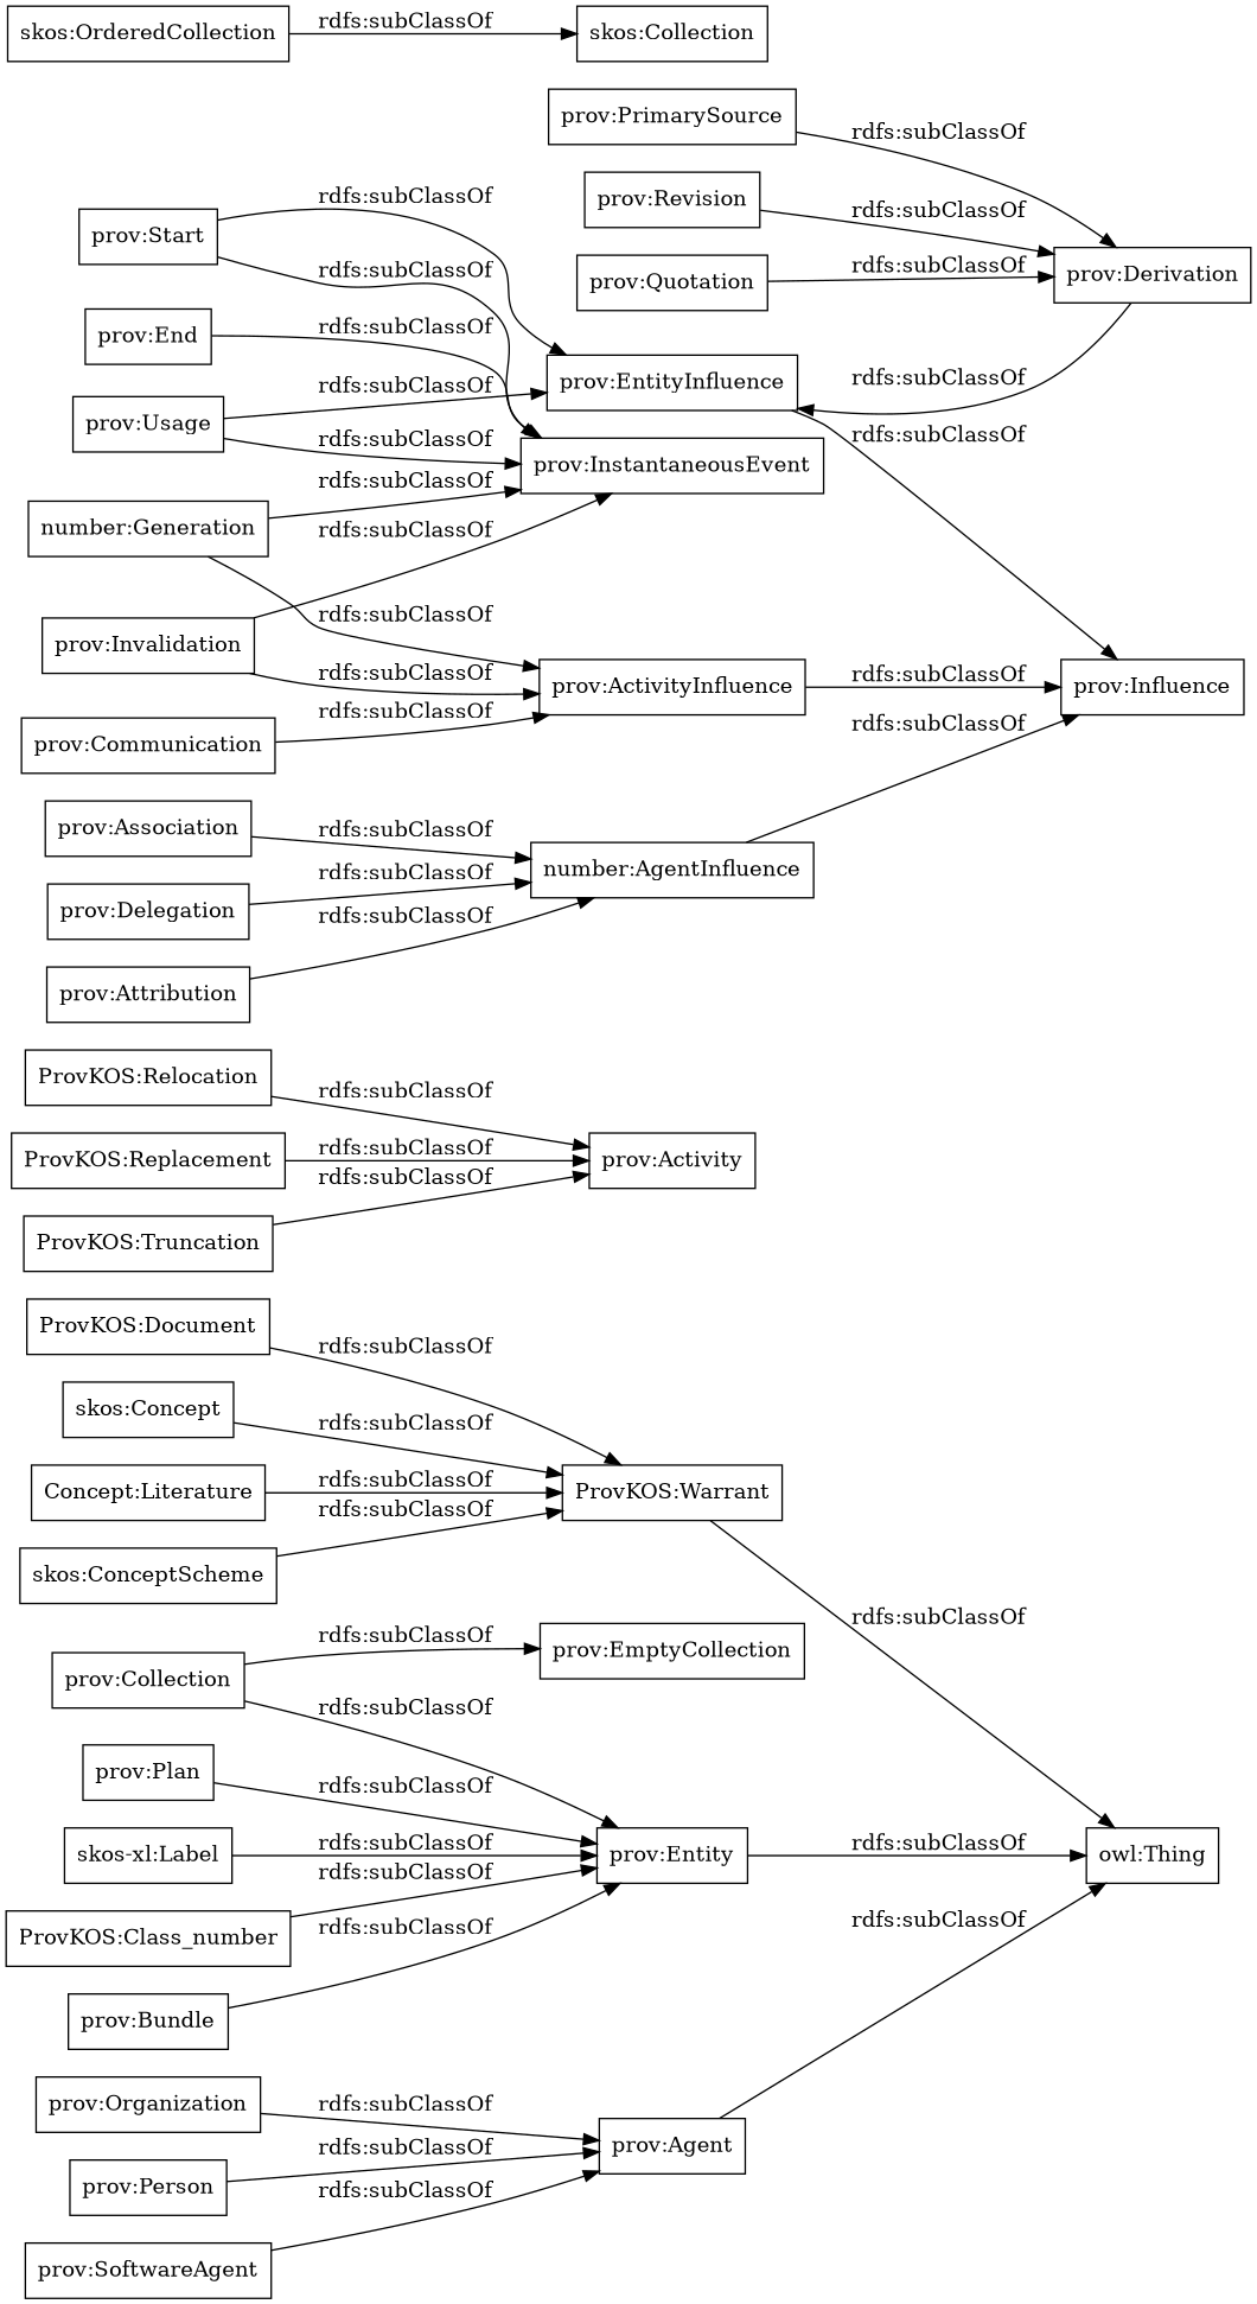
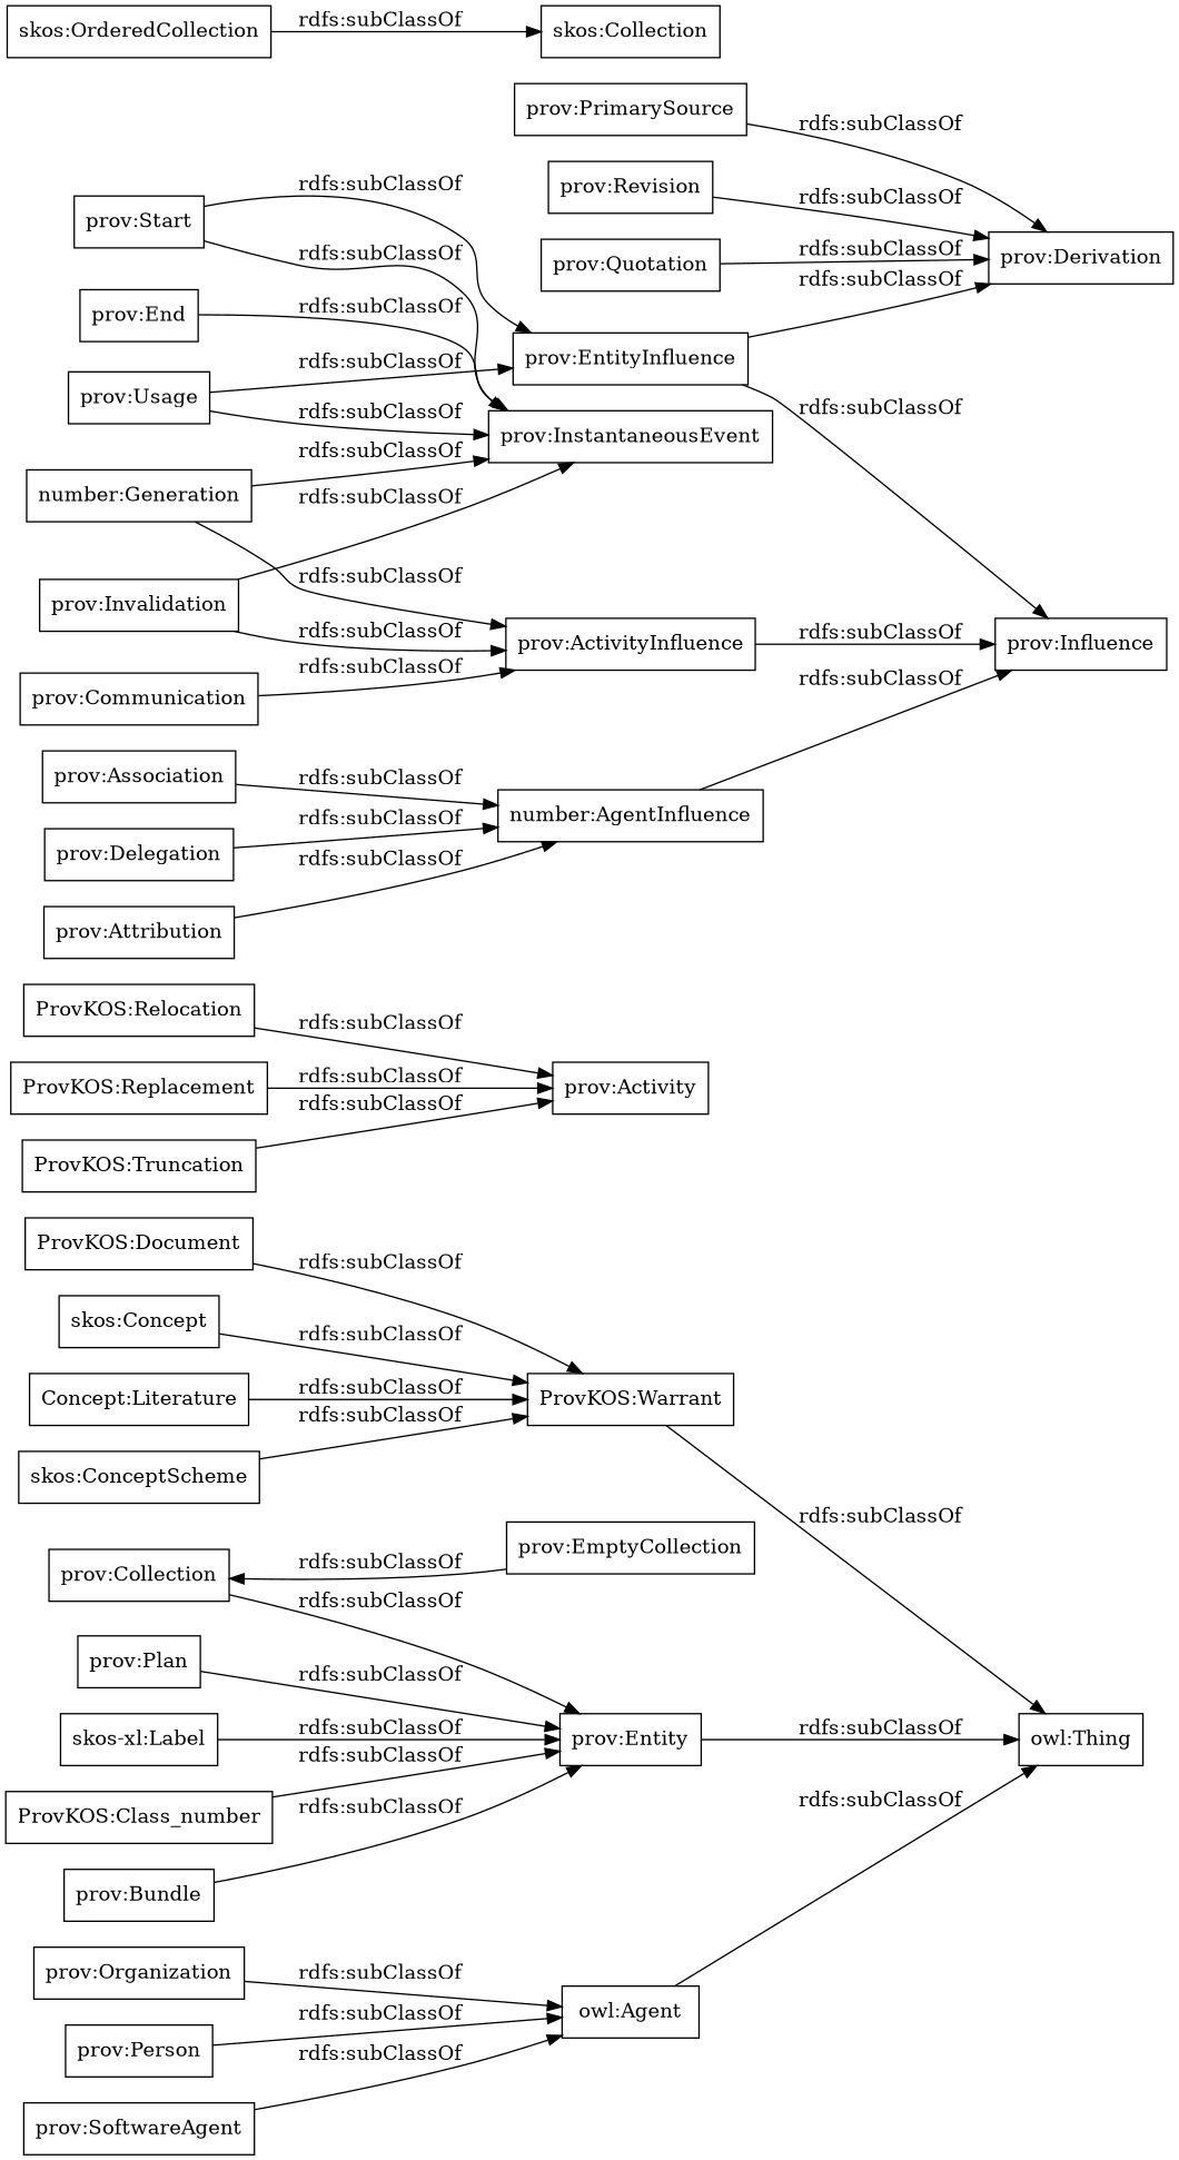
  digraph {
    rankdir=LR
    node [color=black shape=rectangle]
-   "prov:Agent"
+   "prov:Agent" [label="owl:Agent"]
    "owl:Thing"
    "ProvKOS:Warrant"
    "ProvKOS:Relocation"
    "prov:Activity"
    "prov:SoftwareAgent"
    "ProvKOS:Replacement"
    n8 [label="Concept:Literature"]
    "skos:ConceptScheme"
    "ProvKOS:Truncation"
    "prov:Organization"
    "prov:Entity"
    "ProvKOS:Document"
    "skos-xl:Label"
    "skos:Concept"
    "ProvKOS:Class_number"
    "prov:Person"
    "prov:End"
    "prov:InstantaneousEvent"
    "prov:EntityInfluence"
    "prov:Influence"
    "prov:Derivation"
    "prov:Quotation"
    "prov:Collection"
    n25 [label="number:AgentInfluence"]
    "prov:Delegation"
    "prov:Invalidation"
    "prov:ActivityInfluence"
    "prov:Bundle"
    "prov:Usage"
    "prov:Attribution"
    "prov:PrimarySource"
    "prov:EmptyCollection"
    "prov:Revision"
    "prov:Communication"
    "prov:Association"
    "prov:Start"
    "prov:Plan"
    n39 [label="number:Generation"]
    "skos:OrderedCollection"
    "skos:Collection"
    "prov:Agent" -> "owl:Thing" [label="rdfs:subClassOf"]
    "ProvKOS:Warrant" -> "owl:Thing" [label="rdfs:subClassOf"]
    "ProvKOS:Relocation" -> "prov:Activity" [label="rdfs:subClassOf"]
    "prov:SoftwareAgent" -> "prov:Agent" [label="rdfs:subClassOf"]
    "ProvKOS:Replacement" -> "prov:Activity" [label="rdfs:subClassOf"]
    n8 -> "ProvKOS:Warrant" [label="rdfs:subClassOf"]
    "skos:ConceptScheme" -> "ProvKOS:Warrant" [label="rdfs:subClassOf"]
    "ProvKOS:Truncation" -> "prov:Activity" [label="rdfs:subClassOf"]
    "prov:Organization" -> "prov:Agent" [label="rdfs:subClassOf"]
    "prov:Entity" -> "owl:Thing" [label="rdfs:subClassOf"]
    "ProvKOS:Document" -> "ProvKOS:Warrant" [label="rdfs:subClassOf"]
    "skos-xl:Label" -> "prov:Entity" [label="rdfs:subClassOf"]
    "skos:Concept" -> "ProvKOS:Warrant" [label="rdfs:subClassOf"]
    "ProvKOS:Class_number" -> "prov:Entity" [label="rdfs:subClassOf"]
    "prov:Person" -> "prov:Agent" [label="rdfs:subClassOf"]
    "prov:End" -> "prov:InstantaneousEvent" [label="rdfs:subClassOf"]
    "prov:EntityInfluence" -> "prov:Influence" [label="rdfs:subClassOf"]
-   "prov:Derivation" -> "prov:EntityInfluence" [label="rdfs:subClassOf"]
+   "prov:EntityInfluence" -> "prov:Derivation" [label="rdfs:subClassOf"]
    "prov:Quotation" -> "prov:Derivation" [label="rdfs:subClassOf"]
    "prov:Collection" -> "prov:Entity" [label="rdfs:subClassOf"]
    n25 -> "prov:Influence" [label="rdfs:subClassOf"]
    "prov:Delegation" -> n25 [label="rdfs:subClassOf"]
    "prov:Invalidation" -> "prov:InstantaneousEvent" [label="rdfs:subClassOf"]
    "prov:Invalidation" -> "prov:ActivityInfluence" [label="rdfs:subClassOf"]
    "prov:ActivityInfluence" -> "prov:Influence" [label="rdfs:subClassOf"]
    "prov:Bundle" -> "prov:Entity" [label="rdfs:subClassOf"]
    "prov:Usage" -> "prov:InstantaneousEvent" [label="rdfs:subClassOf"]
    "prov:Usage" -> "prov:EntityInfluence" [label="rdfs:subClassOf"]
    "prov:Attribution" -> n25 [label="rdfs:subClassOf"]
    "prov:PrimarySource" -> "prov:Derivation" [label="rdfs:subClassOf"]
-   "prov:Collection" -> "prov:EmptyCollection" [label="rdfs:subClassOf"]
+   "prov:EmptyCollection" -> "prov:Collection" [label="rdfs:subClassOf"]
    "prov:Revision" -> "prov:Derivation" [label="rdfs:subClassOf"]
    "prov:Communication" -> "prov:ActivityInfluence" [label="rdfs:subClassOf"]
    "prov:Association" -> n25 [label="rdfs:subClassOf"]
    "prov:Start" -> "prov:InstantaneousEvent" [label="rdfs:subClassOf"]
    "prov:Start" -> "prov:EntityInfluence" [label="rdfs:subClassOf"]
    "prov:Plan" -> "prov:Entity" [label="rdfs:subClassOf"]
    n39 -> "prov:InstantaneousEvent" [label="rdfs:subClassOf"]
    n39 -> "prov:ActivityInfluence" [label="rdfs:subClassOf"]
    "skos:OrderedCollection" -> "skos:Collection" [label="rdfs:subClassOf"]
  }
